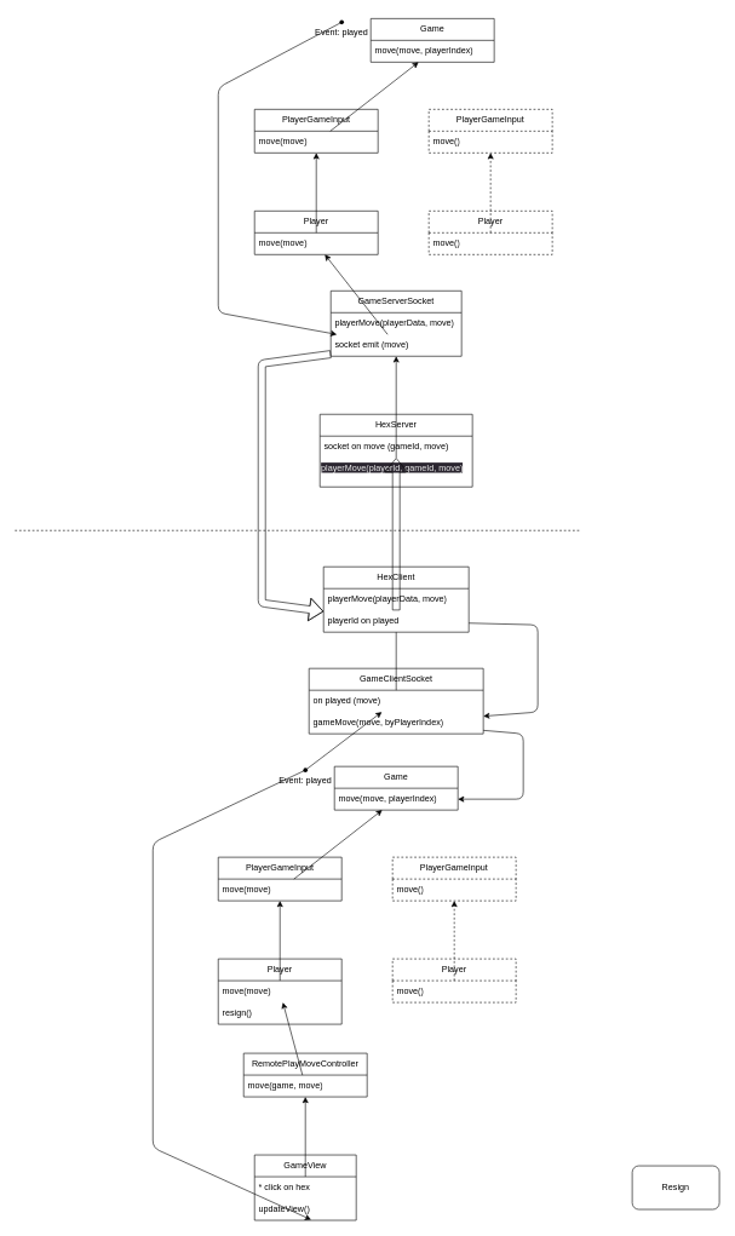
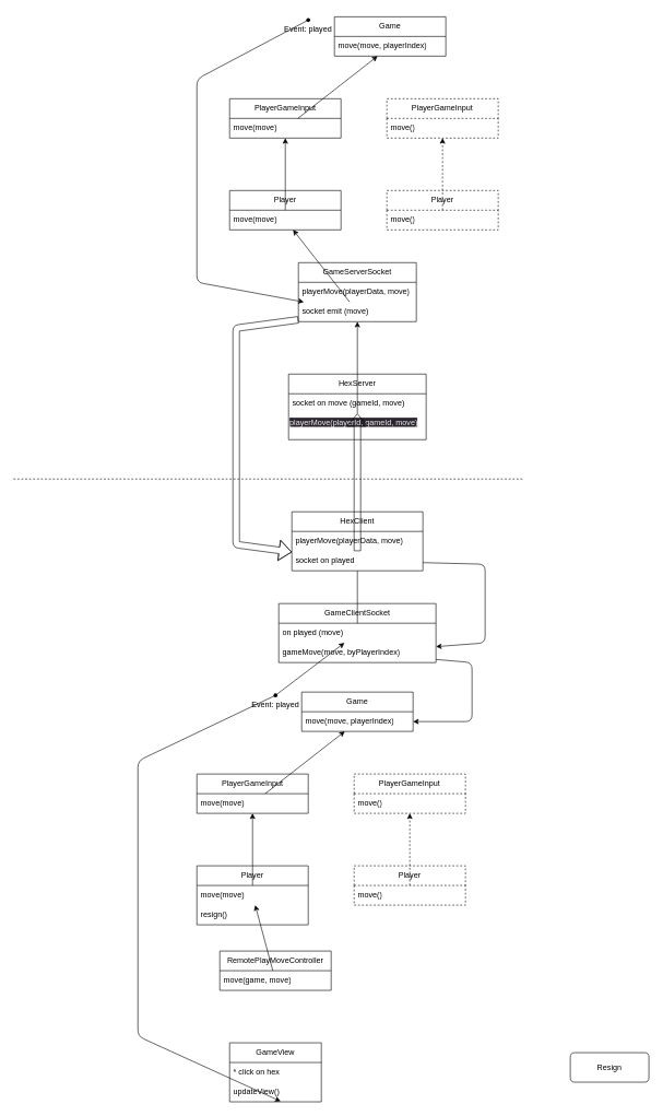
  <mxCell id="0" />
  <mxCell id="1" parent="0" />
  <mxCell id="2" value="GameView" style="swimlane;fontStyle=0;childLayout=stackLayout;horizontal=1;startSize=30;horizontalStack=0;resizeParent=1;resizeParentMax=0;resizeLast=0;collapsible=1;marginBottom=0;whiteSpace=wrap;html=1;" parent="1" vertex="1"><mxGeometry x="350" y="1590" width="140" height="90" as="geometry" /></mxCell>
  <mxCell id="3" value="&lt;span style=&quot;text-align: center;&quot;&gt;* click on hex&lt;/span&gt;" style="text;strokeColor=none;fillColor=none;align=left;verticalAlign=middle;spacingLeft=4;spacingRight=4;overflow=hidden;points=[[0,0.5],[1,0.5]];portConstraint=eastwest;rotatable=0;whiteSpace=wrap;html=1;" parent="2" vertex="1"><mxGeometry y="30" width="140" height="30" as="geometry" /></mxCell>
  <mxCell id="4" value="&lt;span style=&quot;text-align: center;&quot;&gt;updateView()&lt;/span&gt;" style="text;strokeColor=none;fillColor=none;align=left;verticalAlign=middle;spacingLeft=4;spacingRight=4;overflow=hidden;points=[[0,0.5],[1,0.5]];portConstraint=eastwest;rotatable=0;whiteSpace=wrap;html=1;" parent="2" vertex="1"><mxGeometry y="60" width="140" height="30" as="geometry" /></mxCell>
  <mxCell id="5" value="RemotePlayMoveController" style="swimlane;fontStyle=0;childLayout=stackLayout;horizontal=1;startSize=30;horizontalStack=0;resizeParent=1;resizeParentMax=0;resizeLast=0;collapsible=1;marginBottom=0;whiteSpace=wrap;html=1;" parent="1" vertex="1"><mxGeometry x="335" y="1450" width="170" height="60" as="geometry"><mxRectangle x="440" y="110" width="190" height="30" as="alternateBounds" /></mxGeometry></mxCell>
  <mxCell id="6" value="move(game, move)" style="text;strokeColor=none;fillColor=none;align=left;verticalAlign=middle;spacingLeft=4;spacingRight=4;overflow=hidden;points=[[0,0.5],[1,0.5]];portConstraint=eastwest;rotatable=0;whiteSpace=wrap;html=1;" parent="5" vertex="1"><mxGeometry y="30" width="170" height="30" as="geometry" /></mxCell>
- <mxCell id="7" value="" style="endArrow=classic;html=1;" parent="1" source="3" target="6" edge="1"><mxGeometry width="50" height="50" relative="1" as="geometry"><mxPoint x="235" y="1045" as="sourcePoint" /><mxPoint x="370" y="950" as="targetPoint" /></mxGeometry></mxCell>
  <mxCell id="8" value="Player" style="swimlane;fontStyle=0;childLayout=stackLayout;horizontal=1;startSize=30;horizontalStack=0;resizeParent=1;resizeParentMax=0;resizeLast=0;collapsible=1;marginBottom=0;whiteSpace=wrap;html=1;" parent="1" vertex="1"><mxGeometry x="300" y="1320" width="170" height="90" as="geometry" /></mxCell>
  <mxCell id="9" value="move(move)" style="text;strokeColor=none;fillColor=none;align=left;verticalAlign=middle;spacingLeft=4;spacingRight=4;overflow=hidden;points=[[0,0.5],[1,0.5]];portConstraint=eastwest;rotatable=0;whiteSpace=wrap;html=1;" vertex="1" parent="8"><mxGeometry y="30" width="170" height="30" as="geometry" /></mxCell>
  <mxCell id="10" value="resign()" style="text;strokeColor=none;fillColor=none;align=left;verticalAlign=middle;spacingLeft=4;spacingRight=4;overflow=hidden;points=[[0,0.5],[1,0.5]];portConstraint=eastwest;rotatable=0;whiteSpace=wrap;html=1;" parent="8" vertex="1"><mxGeometry y="60" width="170" height="30" as="geometry" /></mxCell>
  <mxCell id="11" value="PlayerGameInput" style="swimlane;fontStyle=0;childLayout=stackLayout;horizontal=1;startSize=30;horizontalStack=0;resizeParent=1;resizeParentMax=0;resizeLast=0;collapsible=1;marginBottom=0;whiteSpace=wrap;html=1;" parent="1" vertex="1"><mxGeometry x="300" y="1180" width="170" height="60" as="geometry" /></mxCell>
  <mxCell id="12" value="move(move)" style="text;strokeColor=none;fillColor=none;align=left;verticalAlign=middle;spacingLeft=4;spacingRight=4;overflow=hidden;points=[[0,0.5],[1,0.5]];portConstraint=eastwest;rotatable=0;whiteSpace=wrap;html=1;" parent="11" vertex="1"><mxGeometry y="30" width="170" height="30" as="geometry" /></mxCell>
  <mxCell id="13" value="" style="endArrow=classic;html=1;" parent="1" source="6" target="9" edge="1"><mxGeometry width="50" height="50" relative="1" as="geometry"><mxPoint x="660" y="1030" as="sourcePoint" /><mxPoint x="385" y="1360" as="targetPoint" /></mxGeometry></mxCell>
  <mxCell id="14" value="" style="endArrow=classic;html=1;" parent="1" source="9" target="12" edge="1"><mxGeometry width="50" height="50" relative="1" as="geometry"><mxPoint x="710" y="1030" as="sourcePoint" /><mxPoint x="760" y="980" as="targetPoint" /></mxGeometry></mxCell>
  <mxCell id="15" value="" style="endArrow=classic;html=1;" parent="1" source="12" target="23" edge="1"><mxGeometry width="50" height="50" relative="1" as="geometry"><mxPoint x="660" y="1030" as="sourcePoint" /><mxPoint x="710" y="980" as="targetPoint" /></mxGeometry></mxCell>
  <mxCell id="16" value="Player" style="swimlane;fontStyle=0;childLayout=stackLayout;horizontal=1;startSize=30;horizontalStack=0;resizeParent=1;resizeParentMax=0;resizeLast=0;collapsible=1;marginBottom=0;whiteSpace=wrap;html=1;dashed=1;" parent="1" vertex="1"><mxGeometry x="540" y="1320" width="170" height="60" as="geometry" /></mxCell>
  <mxCell id="17" value="move()" style="text;align=left;verticalAlign=middle;spacingLeft=4;spacingRight=4;overflow=hidden;points=[[0,0.5],[1,0.5]];portConstraint=eastwest;rotatable=0;whiteSpace=wrap;html=1;dashed=1;" parent="16" vertex="1"><mxGeometry y="30" width="170" height="30" as="geometry" /></mxCell>
  <mxCell id="18" value="PlayerGameInput" style="swimlane;fontStyle=0;childLayout=stackLayout;horizontal=1;startSize=30;horizontalStack=0;resizeParent=1;resizeParentMax=0;resizeLast=0;collapsible=1;marginBottom=0;whiteSpace=wrap;html=1;dashed=1;" parent="1" vertex="1"><mxGeometry x="540" y="1180" width="170" height="60" as="geometry" /></mxCell>
  <mxCell id="19" value="move()" style="text;align=left;verticalAlign=middle;spacingLeft=4;spacingRight=4;overflow=hidden;points=[[0,0.5],[1,0.5]];portConstraint=eastwest;rotatable=0;whiteSpace=wrap;html=1;dashed=1;" parent="18" vertex="1"><mxGeometry y="30" width="170" height="30" as="geometry" /></mxCell>
  <mxCell id="20" value="" style="endArrow=classic;html=1;dashed=1;" parent="1" source="17" target="19" edge="1"><mxGeometry width="50" height="50" relative="1" as="geometry"><mxPoint x="940" y="1030" as="sourcePoint" /><mxPoint x="990" y="980" as="targetPoint" /></mxGeometry></mxCell>
  <mxCell id="21" value="" style="group" parent="1" vertex="1" connectable="0"><mxGeometry x="410" y="1050" width="220" height="65" as="geometry" /></mxCell>
  <mxCell id="22" value="Game" style="swimlane;fontStyle=0;childLayout=stackLayout;horizontal=1;startSize=30;horizontalStack=0;resizeParent=1;resizeParentMax=0;resizeLast=0;collapsible=1;marginBottom=0;whiteSpace=wrap;html=1;" parent="21" vertex="1"><mxGeometry x="50" y="5" width="170" height="60" as="geometry" /></mxCell>
  <mxCell id="23" value="move(move, playerIndex)" style="text;strokeColor=none;fillColor=none;align=left;verticalAlign=middle;spacingLeft=4;spacingRight=4;overflow=hidden;points=[[0,0.5],[1,0.5]];portConstraint=eastwest;rotatable=0;whiteSpace=wrap;html=1;" parent="22" vertex="1"><mxGeometry y="30" width="170" height="30" as="geometry" /></mxCell>
  <mxCell id="24" value="&#10;&#10;Event: played" style="shape=waypoint;sketch=0;fillStyle=solid;size=6;pointerEvents=1;points=[];fillColor=none;resizable=0;rotatable=0;perimeter=centerPerimeter;snapToPoint=1;" parent="21" vertex="1"><mxGeometry width="20" height="20" as="geometry" /></mxCell>
  <mxCell id="25" value="" style="endArrow=classic;html=1;exitX=0.55;exitY=0.282;exitDx=0;exitDy=0;exitPerimeter=0;entryX=0.556;entryY=0.973;entryDx=0;entryDy=0;entryPerimeter=0;" parent="1" source="24" target="4" edge="1"><mxGeometry width="50" height="50" relative="1" as="geometry"><mxPoint x="530" y="1140" as="sourcePoint" /><mxPoint x="580" y="1090" as="targetPoint" /><Array as="points"><mxPoint x="210" y="1160" /><mxPoint x="210" y="1580" /></Array></mxGeometry></mxCell>
  <mxCell id="26" value="GameClientSocket" style="swimlane;fontStyle=0;childLayout=stackLayout;horizontal=1;startSize=30;horizontalStack=0;resizeParent=1;resizeParentMax=0;resizeLast=0;collapsible=1;marginBottom=0;whiteSpace=wrap;html=1;" parent="1" vertex="1"><mxGeometry x="425" y="920" width="240" height="90" as="geometry" /></mxCell>
  <mxCell id="27" value="on played (move)" style="text;strokeColor=none;fillColor=none;align=left;verticalAlign=middle;spacingLeft=4;spacingRight=4;overflow=hidden;points=[[0,0.5],[1,0.5]];portConstraint=eastwest;rotatable=0;whiteSpace=wrap;html=1;" parent="26" vertex="1"><mxGeometry y="30" width="240" height="30" as="geometry" /></mxCell>
  <mxCell id="28" value="gameMove(move, byPlayerIndex)" style="text;strokeColor=none;fillColor=none;align=left;verticalAlign=middle;spacingLeft=4;spacingRight=4;overflow=hidden;points=[[0,0.5],[1,0.5]];portConstraint=eastwest;rotatable=0;whiteSpace=wrap;html=1;" parent="26" vertex="1"><mxGeometry y="60" width="240" height="30" as="geometry" /></mxCell>
  <mxCell id="29" value="HexClient" style="swimlane;fontStyle=0;childLayout=stackLayout;horizontal=1;startSize=30;horizontalStack=0;resizeParent=1;resizeParentMax=0;resizeLast=0;collapsible=1;marginBottom=0;whiteSpace=wrap;html=1;" parent="1" vertex="1"><mxGeometry x="445" y="780" width="200" height="90" as="geometry" /></mxCell>
  <mxCell id="30" value="playerMove(playerData, move)" style="text;strokeColor=none;fillColor=none;align=left;verticalAlign=middle;spacingLeft=4;spacingRight=4;overflow=hidden;points=[[0,0.5],[1,0.5]];portConstraint=eastwest;rotatable=0;whiteSpace=wrap;html=1;" parent="29" vertex="1"><mxGeometry y="30" width="200" height="30" as="geometry" /></mxCell>
- <mxCell id="31" value="playerId on played" style="text;strokeColor=none;fillColor=none;align=left;verticalAlign=middle;spacingLeft=4;spacingRight=4;overflow=hidden;points=[[0,0.5],[1,0.5]];portConstraint=eastwest;rotatable=0;whiteSpace=wrap;html=1;" parent="29" vertex="1"><mxGeometry y="60" width="200" height="30" as="geometry" /></mxCell>
+ <mxCell id="31" value="socket on played" style="text;strokeColor=none;fillColor=none;align=left;verticalAlign=middle;spacingLeft=4;spacingRight=4;overflow=hidden;points=[[0,0.5],[1,0.5]];portConstraint=eastwest;rotatable=0;whiteSpace=wrap;html=1;" parent="29" vertex="1"><mxGeometry y="60" width="200" height="30" as="geometry" /></mxCell>
  <mxCell id="32" value="" style="endArrow=classic;html=1;exitX=0.691;exitY=0.518;exitDx=0;exitDy=0;exitPerimeter=0;" parent="1" source="24" target="27" edge="1"><mxGeometry width="50" height="50" relative="1" as="geometry"><mxPoint x="570" y="1280" as="sourcePoint" /><mxPoint x="620" y="1230" as="targetPoint" /></mxGeometry></mxCell>
  <mxCell id="33" value="" style="endArrow=none;html=1;" parent="1" source="27" target="31" edge="1"><mxGeometry width="50" height="50" relative="1" as="geometry"><mxPoint x="370" y="1360" as="sourcePoint" /><mxPoint x="420" y="1310" as="targetPoint" /></mxGeometry></mxCell>
  <mxCell id="34" value="" style="endArrow=none;dashed=1;html=1;" parent="1" edge="1"><mxGeometry width="50" height="50" relative="1" as="geometry"><mxPoint x="20" y="730" as="sourcePoint" /><mxPoint x="800" y="730" as="targetPoint" /></mxGeometry></mxCell>
  <mxCell id="35" value="HexServer" style="swimlane;fontStyle=0;childLayout=stackLayout;horizontal=1;startSize=30;horizontalStack=0;resizeParent=1;resizeParentMax=0;resizeLast=0;collapsible=1;marginBottom=0;whiteSpace=wrap;html=1;" parent="1" vertex="1"><mxGeometry x="440" y="570" width="210" height="100" as="geometry" /></mxCell>
  <mxCell id="36" value="socket on move (gameId, move)" style="text;strokeColor=none;fillColor=none;align=left;verticalAlign=middle;spacingLeft=4;spacingRight=4;overflow=hidden;points=[[0,0.5],[1,0.5]];portConstraint=eastwest;rotatable=0;whiteSpace=wrap;html=1;" parent="35" vertex="1"><mxGeometry y="30" width="210" height="30" as="geometry" /></mxCell>
  <mxCell id="37" value="&lt;span style=&quot;color: rgb(240, 240, 240); font-family: Helvetica; font-size: 12px; font-style: normal; font-variant-ligatures: normal; font-variant-caps: normal; font-weight: 400; letter-spacing: normal; orphans: 2; text-align: left; text-indent: 0px; text-transform: none; widows: 2; word-spacing: 0px; -webkit-text-stroke-width: 0px; background-color: rgb(42, 37, 47); text-decoration-thickness: initial; text-decoration-style: initial; text-decoration-color: initial; float: none; display: inline !important;&quot;&gt;playerMove(playerId, gameId, move)&lt;/span&gt;" style="text;whiteSpace=wrap;html=1;" parent="35" vertex="1"><mxGeometry y="60" width="210" height="40" as="geometry" /></mxCell>
  <mxCell id="38" value="" style="shape=flexArrow;endArrow=classic;html=1;" parent="1" source="31" target="36" edge="1"><mxGeometry width="50" height="50" relative="1" as="geometry"><mxPoint x="230" y="590" as="sourcePoint" /><mxPoint x="280" y="540" as="targetPoint" /></mxGeometry></mxCell>
  <mxCell id="39" value="GameServerSocket" style="swimlane;fontStyle=0;childLayout=stackLayout;horizontal=1;startSize=30;horizontalStack=0;resizeParent=1;resizeParentMax=0;resizeLast=0;collapsible=1;marginBottom=0;whiteSpace=wrap;html=1;" parent="1" vertex="1"><mxGeometry x="455" y="400" width="180" height="90" as="geometry" /></mxCell>
  <mxCell id="40" value="playerMove(playerData, move)" style="text;strokeColor=none;fillColor=none;align=left;verticalAlign=middle;spacingLeft=4;spacingRight=4;overflow=hidden;points=[[0,0.5],[1,0.5]];portConstraint=eastwest;rotatable=0;whiteSpace=wrap;html=1;" parent="39" vertex="1"><mxGeometry y="30" width="180" height="30" as="geometry" /></mxCell>
  <mxCell id="41" value="socket emit (move)" style="text;strokeColor=none;fillColor=none;align=left;verticalAlign=middle;spacingLeft=4;spacingRight=4;overflow=hidden;points=[[0,0.5],[1,0.5]];portConstraint=eastwest;rotatable=0;whiteSpace=wrap;html=1;" parent="39" vertex="1"><mxGeometry y="60" width="180" height="30" as="geometry" /></mxCell>
  <mxCell id="42" value="" style="endArrow=classic;html=1;" parent="1" source="37" target="41" edge="1"><mxGeometry width="50" height="50" relative="1" as="geometry"><mxPoint x="220" y="560" as="sourcePoint" /><mxPoint x="270" y="510" as="targetPoint" /></mxGeometry></mxCell>
  <mxCell id="43" value="Player" style="swimlane;fontStyle=0;childLayout=stackLayout;horizontal=1;startSize=30;horizontalStack=0;resizeParent=1;resizeParentMax=0;resizeLast=0;collapsible=1;marginBottom=0;whiteSpace=wrap;html=1;" parent="1" vertex="1"><mxGeometry x="350" y="290" width="170" height="60" as="geometry" /></mxCell>
  <mxCell id="44" value="move(move)" style="text;strokeColor=none;fillColor=none;align=left;verticalAlign=middle;spacingLeft=4;spacingRight=4;overflow=hidden;points=[[0,0.5],[1,0.5]];portConstraint=eastwest;rotatable=0;whiteSpace=wrap;html=1;" parent="43" vertex="1"><mxGeometry y="30" width="170" height="30" as="geometry" /></mxCell>
  <mxCell id="45" value="PlayerGameInput" style="swimlane;fontStyle=0;childLayout=stackLayout;horizontal=1;startSize=30;horizontalStack=0;resizeParent=1;resizeParentMax=0;resizeLast=0;collapsible=1;marginBottom=0;whiteSpace=wrap;html=1;" parent="1" vertex="1"><mxGeometry x="350" y="150" width="170" height="60" as="geometry" /></mxCell>
  <mxCell id="46" value="move(move)" style="text;strokeColor=none;fillColor=none;align=left;verticalAlign=middle;spacingLeft=4;spacingRight=4;overflow=hidden;points=[[0,0.5],[1,0.5]];portConstraint=eastwest;rotatable=0;whiteSpace=wrap;html=1;" parent="45" vertex="1"><mxGeometry y="30" width="170" height="30" as="geometry" /></mxCell>
  <mxCell id="47" value="" style="endArrow=classic;html=1;" parent="1" source="44" target="46" edge="1"><mxGeometry width="50" height="50" relative="1" as="geometry"><mxPoint x="760" y="0" as="sourcePoint" /><mxPoint x="810" y="-50" as="targetPoint" /></mxGeometry></mxCell>
  <mxCell id="48" value="" style="endArrow=classic;html=1;" parent="1" source="46" target="56" edge="1"><mxGeometry width="50" height="50" relative="1" as="geometry"><mxPoint x="710" y="0" as="sourcePoint" /><mxPoint x="760" y="-50" as="targetPoint" /></mxGeometry></mxCell>
  <mxCell id="49" value="Player" style="swimlane;fontStyle=0;childLayout=stackLayout;horizontal=1;startSize=30;horizontalStack=0;resizeParent=1;resizeParentMax=0;resizeLast=0;collapsible=1;marginBottom=0;whiteSpace=wrap;html=1;dashed=1;" parent="1" vertex="1"><mxGeometry x="590" y="290" width="170" height="60" as="geometry" /></mxCell>
  <mxCell id="50" value="move()" style="text;align=left;verticalAlign=middle;spacingLeft=4;spacingRight=4;overflow=hidden;points=[[0,0.5],[1,0.5]];portConstraint=eastwest;rotatable=0;whiteSpace=wrap;html=1;dashed=1;" parent="49" vertex="1"><mxGeometry y="30" width="170" height="30" as="geometry" /></mxCell>
  <mxCell id="51" value="PlayerGameInput" style="swimlane;fontStyle=0;childLayout=stackLayout;horizontal=1;startSize=30;horizontalStack=0;resizeParent=1;resizeParentMax=0;resizeLast=0;collapsible=1;marginBottom=0;whiteSpace=wrap;html=1;dashed=1;" parent="1" vertex="1"><mxGeometry x="590" y="150" width="170" height="60" as="geometry" /></mxCell>
  <mxCell id="52" value="move()" style="text;align=left;verticalAlign=middle;spacingLeft=4;spacingRight=4;overflow=hidden;points=[[0,0.5],[1,0.5]];portConstraint=eastwest;rotatable=0;whiteSpace=wrap;html=1;dashed=1;" parent="51" vertex="1"><mxGeometry y="30" width="170" height="30" as="geometry" /></mxCell>
  <mxCell id="53" value="" style="endArrow=classic;html=1;dashed=1;" parent="1" source="50" target="52" edge="1"><mxGeometry width="50" height="50" relative="1" as="geometry"><mxPoint x="990" y="0" as="sourcePoint" /><mxPoint x="1040" y="-50" as="targetPoint" /></mxGeometry></mxCell>
  <mxCell id="54" value="" style="group" parent="1" vertex="1" connectable="0"><mxGeometry x="460" y="20" width="220" height="65" as="geometry" /></mxCell>
  <mxCell id="55" value="Game" style="swimlane;fontStyle=0;childLayout=stackLayout;horizontal=1;startSize=30;horizontalStack=0;resizeParent=1;resizeParentMax=0;resizeLast=0;collapsible=1;marginBottom=0;whiteSpace=wrap;html=1;" parent="54" vertex="1"><mxGeometry x="50" y="5" width="170" height="60" as="geometry" /></mxCell>
  <mxCell id="56" value="move(move, playerIndex)" style="text;strokeColor=none;fillColor=none;align=left;verticalAlign=middle;spacingLeft=4;spacingRight=4;overflow=hidden;points=[[0,0.5],[1,0.5]];portConstraint=eastwest;rotatable=0;whiteSpace=wrap;html=1;" parent="55" vertex="1"><mxGeometry y="30" width="170" height="30" as="geometry" /></mxCell>
  <mxCell id="57" value="&#10;&#10;Event: played" style="shape=waypoint;sketch=0;fillStyle=solid;size=6;pointerEvents=1;points=[];fillColor=none;resizable=0;rotatable=0;perimeter=centerPerimeter;snapToPoint=1;" parent="54" vertex="1"><mxGeometry width="20" height="20" as="geometry" /></mxCell>
  <mxCell id="58" value="" style="endArrow=classic;html=1;" parent="1" source="41" target="44" edge="1"><mxGeometry width="50" height="50" relative="1" as="geometry"><mxPoint x="160" y="470" as="sourcePoint" /><mxPoint x="210" y="420" as="targetPoint" /></mxGeometry></mxCell>
  <mxCell id="59" value="" style="endArrow=classic;html=1;" parent="1" source="57" target="41" edge="1"><mxGeometry width="50" height="50" relative="1" as="geometry"><mxPoint x="180" y="210" as="sourcePoint" /><mxPoint x="180" y="370" as="targetPoint" /><Array as="points"><mxPoint x="300" y="120" /><mxPoint x="300" y="430" /></Array></mxGeometry></mxCell>
  <mxCell id="60" value="" style="shape=flexArrow;endArrow=classic;html=1;" parent="1" source="41" target="31" edge="1"><mxGeometry width="50" height="50" relative="1" as="geometry"><mxPoint x="250" y="620" as="sourcePoint" /><mxPoint x="310" y="760" as="targetPoint" /><Array as="points"><mxPoint x="360" y="500" /><mxPoint x="360" y="830" /></Array></mxGeometry></mxCell>
  <mxCell id="61" value="" style="endArrow=classic;html=1;" parent="1" source="31" target="28" edge="1"><mxGeometry width="50" height="50" relative="1" as="geometry"><mxPoint x="240" y="970" as="sourcePoint" /><mxPoint x="380" y="970" as="targetPoint" /><Array as="points"><mxPoint x="740" y="860" /><mxPoint x="740" y="980" /></Array></mxGeometry></mxCell>
  <mxCell id="62" value="" style="endArrow=classic;html=1;" parent="1" source="28" target="23" edge="1"><mxGeometry width="50" height="50" relative="1" as="geometry"><mxPoint x="140" y="1020" as="sourcePoint" /><mxPoint x="190" y="970" as="targetPoint" /><Array as="points"><mxPoint x="720" y="1010" /><mxPoint x="720" y="1100" /></Array></mxGeometry></mxCell>
- <mxCell id="63" value="Resign" style="rounded=1;whiteSpace=wrap;html=1;" parent="1" vertex="1"><mxGeometry x="870" y="1605" width="120" height="60" as="geometry" /></mxCell>
+ <mxCell id="63" value="Resign" style="rounded=1;whiteSpace=wrap;html=1;" parent="1" vertex="1"><mxGeometry x="870" y="1605" width="120" height="45" as="geometry" /></mxCell>
